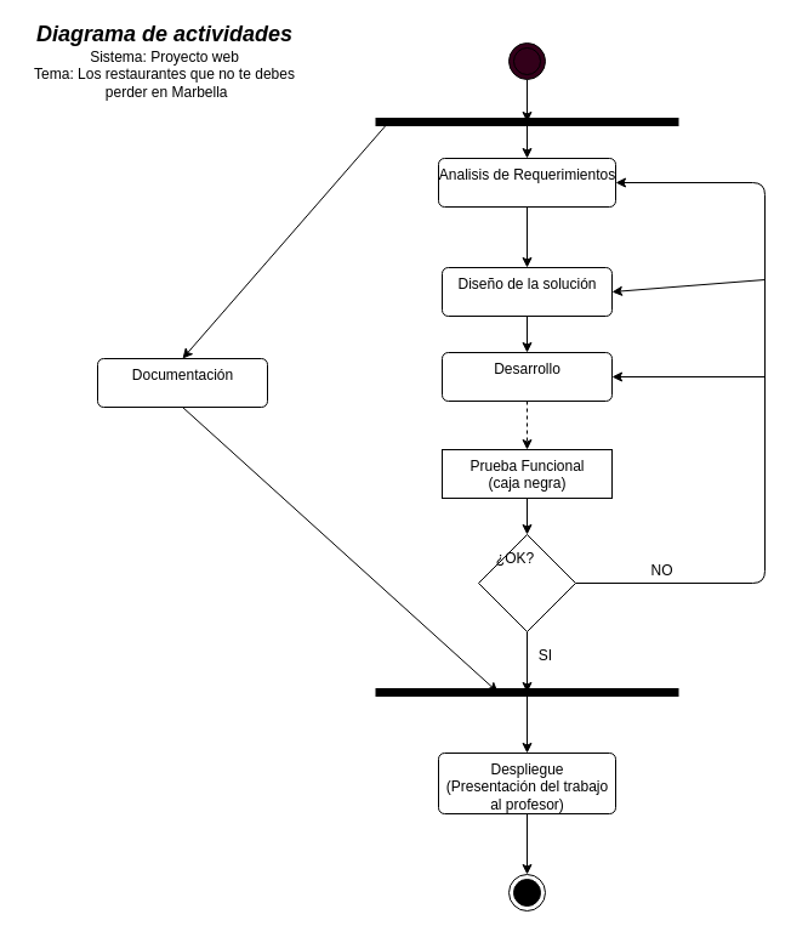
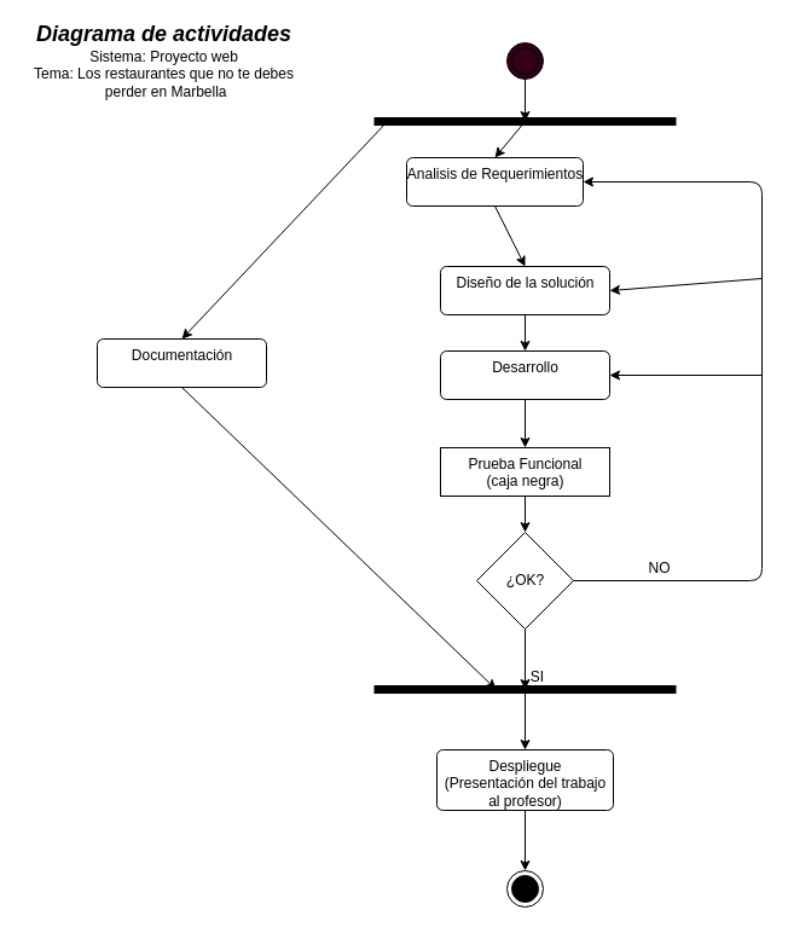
  <mxCell id="0" />
  <mxCell id="1" parent="0" />
  <mxCell id="2" value="" style="ellipse;shape=doubleEllipse;whiteSpace=wrap;html=1;fillColor=#33001A;" vertex="1" parent="1"><mxGeometry x="419" y="35" width="30" height="30" as="geometry" /></mxCell>
  <mxCell id="3" value="&lt;font style=&quot;font-size: 18px&quot;&gt;&lt;b&gt;&lt;i&gt;Diagrama de actividades&lt;/i&gt;&lt;/b&gt;&lt;/font&gt;&lt;br&gt;Sistema: Proyecto web&lt;br&gt;Tema: Los restaurantes que no te debes&lt;br&gt;&amp;nbsp;perder en Marbella" style="text;html=1;align=center;verticalAlign=middle;resizable=0;points=[];autosize=1;" vertex="1" parent="1"><mxGeometry y="20" width="230" height="60" as="geometry" x="20" /></mxCell>
- <mxCell id="4" value="Analisis de Requerimientos" style="html=1;align=center;verticalAlign=top;rounded=1;absoluteArcSize=1;arcSize=10;dashed=0;" vertex="1" parent="1"><mxGeometry x="361" y="130" width="146" height="40" as="geometry" /></mxCell>
+ <mxCell id="4" value="Analisis de Requerimientos" style="html=1;align=center;verticalAlign=top;rounded=1;absoluteArcSize=1;arcSize=10;dashed=0;" vertex="1" parent="1"><mxGeometry x="336" y="130" width="146" height="40" as="geometry" /></mxCell>
  <mxCell id="5" value="Diseño de la solución" style="html=1;align=center;verticalAlign=top;rounded=1;absoluteArcSize=1;arcSize=10;dashed=0;" vertex="1" parent="1"><mxGeometry x="364" y="220" width="140" height="40" as="geometry" /></mxCell>
  <mxCell id="6" value="Desarrollo&lt;br&gt;" style="html=1;align=center;verticalAlign=top;rounded=1;absoluteArcSize=1;arcSize=10;dashed=0;" vertex="1" parent="1"><mxGeometry x="364" y="290" width="140" height="40" as="geometry" /></mxCell>
  <mxCell id="7" value="Prueba Funcional&lt;br&gt;(caja negra)" style="html=1;align=center;verticalAlign=top;absoluteArcSize=1;arcSize=10;dashed=0;rounded=0;" vertex="1" parent="1"><mxGeometry x="364" y="370" width="140" height="40" as="geometry" /></mxCell>
  <mxCell id="8" value="" style="rhombus;whiteSpace=wrap;html=1;" vertex="1" parent="1"><mxGeometry x="394" y="440" width="80" height="80" as="geometry" /></mxCell>
  <mxCell id="9" value="" style="endArrow=classic;html=1;exitX=1;exitY=0.5;exitDx=0;exitDy=0;entryX=1;entryY=0.5;entryDx=0;entryDy=0;" edge="1" parent="1" source="8" target="4"><mxGeometry width="50" height="50" relative="1" as="geometry"><mxPoint x="550" y="520" as="sourcePoint" /><mxPoint x="600" y="470" as="targetPoint" /><Array as="points"><mxPoint x="630" y="480" /><mxPoint x="630" y="150" /></Array></mxGeometry></mxCell>
  <mxCell id="10" value="" style="endArrow=classic;html=1;entryX=1;entryY=0.5;entryDx=0;entryDy=0;" edge="1" parent="1" target="5"><mxGeometry width="50" height="50" relative="1" as="geometry"><mxPoint x="630" y="230" as="sourcePoint" /><mxPoint x="600" y="210" as="targetPoint" /></mxGeometry></mxCell>
  <mxCell id="11" value="" style="endArrow=classic;html=1;entryX=1;entryY=0.5;entryDx=0;entryDy=0;" edge="1" parent="1" target="6"><mxGeometry width="50" height="50" relative="1" as="geometry"><mxPoint x="630" y="310" as="sourcePoint" /><mxPoint x="580" y="280" as="targetPoint" /></mxGeometry></mxCell>
  <mxCell id="12" value="Despliegue&lt;br&gt;(Presentación del trabajo&lt;br&gt;al profesor)" style="html=1;align=center;verticalAlign=top;rounded=1;absoluteArcSize=1;arcSize=10;dashed=0;" vertex="1" parent="1"><mxGeometry x="361" y="620" width="146" height="50" as="geometry" /></mxCell>
  <mxCell id="13" value="" style="endArrow=classic;html=1;exitX=0.5;exitY=1;exitDx=0;exitDy=0;entryX=0.5;entryY=0;entryDx=0;entryDy=0;" edge="1" parent="1" source="4" target="5"><mxGeometry width="50" height="50" relative="1" as="geometry"><mxPoint x="300" y="250" as="sourcePoint" /><mxPoint x="350" y="200" as="targetPoint" /></mxGeometry></mxCell>
  <mxCell id="14" value="" style="endArrow=classic;html=1;entryX=0.5;entryY=0;entryDx=0;entryDy=0;exitX=0.5;exitY=1;exitDx=0;exitDy=0;" edge="1" parent="1" source="5" target="6"><mxGeometry width="50" height="50" relative="1" as="geometry"><mxPoint x="290" y="310" as="sourcePoint" /><mxPoint x="340" y="260" as="targetPoint" /></mxGeometry></mxCell>
- <mxCell id="15" value="" style="endArrow=classic;html=1;entryX=0.5;entryY=0;entryDx=0;entryDy=0;exitX=0.5;exitY=1;exitDx=0;exitDy=0;dashed=1;" edge="1" parent="1" source="6" target="7"><mxGeometry width="50" height="50" relative="1" as="geometry"><mxPoint x="311" y="370" as="sourcePoint" /><mxPoint x="361" y="320" as="targetPoint" /></mxGeometry></mxCell>
+ <mxCell id="15" value="" style="endArrow=classic;html=1;entryX=0.5;entryY=0;entryDx=0;entryDy=0;exitX=0.5;exitY=1;exitDx=0;exitDy=0;" edge="1" parent="1" source="6" target="7"><mxGeometry width="50" height="50" relative="1" as="geometry"><mxPoint x="311" y="370" as="sourcePoint" /><mxPoint x="361" y="320" as="targetPoint" /></mxGeometry></mxCell>
  <mxCell id="16" value="" style="endArrow=classic;html=1;entryX=0.5;entryY=0;entryDx=0;entryDy=0;exitX=0.5;exitY=1;exitDx=0;exitDy=0;" edge="1" parent="1" source="7" target="8"><mxGeometry width="50" height="50" relative="1" as="geometry"><mxPoint x="300" y="490" as="sourcePoint" /><mxPoint x="350" y="440" as="targetPoint" /></mxGeometry></mxCell>
  <mxCell id="17" value="" style="endArrow=classic;html=1;exitX=0.5;exitY=1;exitDx=0;exitDy=0;" edge="1" parent="1" source="8"><mxGeometry width="50" height="50" relative="1" as="geometry"><mxPoint x="300" y="550" as="sourcePoint" /><mxPoint x="434" y="570" as="targetPoint" /></mxGeometry></mxCell>
  <mxCell id="18" value="" style="endArrow=none;html=1;strokeWidth=7;startArrow=none;startFill=0;" edge="1" parent="1"><mxGeometry width="50" height="50" relative="1" as="geometry"><mxPoint x="309" y="100" as="sourcePoint" /><mxPoint x="559" y="100" as="targetPoint" /></mxGeometry></mxCell>
  <mxCell id="19" value="" style="endArrow=classic;html=1;strokeWidth=1;exitX=0.5;exitY=1;exitDx=0;exitDy=0;" edge="1" parent="1" source="2"><mxGeometry width="50" height="50" relative="1" as="geometry"><mxPoint x="314" y="65" as="sourcePoint" /><mxPoint x="434" y="100" as="targetPoint" /></mxGeometry></mxCell>
  <mxCell id="20" value="" style="endArrow=classic;html=1;strokeWidth=1;entryX=0.5;entryY=0;entryDx=0;entryDy=0;" edge="1" parent="1" target="4"><mxGeometry width="50" height="50" relative="1" as="geometry"><mxPoint x="434" y="100" as="sourcePoint" /><mxPoint x="350" y="110" as="targetPoint" /></mxGeometry></mxCell>
- <mxCell id="21" value="Documentación" style="html=1;align=center;verticalAlign=top;rounded=1;absoluteArcSize=1;arcSize=10;dashed=0;" vertex="1" parent="1"><mxGeometry x="80" y="295" width="140" height="40" as="geometry" /></mxCell>
+ <mxCell id="21" value="Documentación" style="html=1;align=center;verticalAlign=top;rounded=1;absoluteArcSize=1;arcSize=10;dashed=0;" vertex="1" parent="1"><mxGeometry x="80" y="280" width="140" height="40" as="geometry" /></mxCell>
  <mxCell id="22" value="" style="endArrow=classic;html=1;strokeWidth=1;entryX=0.5;entryY=0;entryDx=0;entryDy=0;" edge="1" parent="1" target="21"><mxGeometry width="50" height="50" relative="1" as="geometry"><mxPoint x="320" y="100" as="sourcePoint" /><mxPoint x="210" y="210" as="targetPoint" /></mxGeometry></mxCell>
  <mxCell id="23" value="" style="endArrow=none;html=1;strokeWidth=7;startArrow=none;startFill=0;" edge="1" parent="1"><mxGeometry width="50" height="50" relative="1" as="geometry"><mxPoint x="309" y="570" as="sourcePoint" /><mxPoint x="559" y="570" as="targetPoint" /></mxGeometry></mxCell>
  <mxCell id="24" value="" style="endArrow=classic;html=1;strokeWidth=1;exitX=0.5;exitY=1;exitDx=0;exitDy=0;" edge="1" parent="1" source="21"><mxGeometry width="50" height="50" relative="1" as="geometry"><mxPoint x="170" y="430" as="sourcePoint" /><mxPoint x="410" y="570" as="targetPoint" /></mxGeometry></mxCell>
  <mxCell id="25" value="" style="endArrow=classic;html=1;strokeWidth=1;entryX=0.5;entryY=0;entryDx=0;entryDy=0;" edge="1" parent="1" target="12"><mxGeometry width="50" height="50" relative="1" as="geometry"><mxPoint x="434" y="570" as="sourcePoint" /><mxPoint x="600" y="610" as="targetPoint" /></mxGeometry></mxCell>
  <mxCell id="26" value="" style="ellipse;html=1;shape=endState;fillColor=#000000;strokeColor=#000000;" vertex="1" parent="1"><mxGeometry x="419" y="720" width="30" height="30" as="geometry" /></mxCell>
  <mxCell id="27" value="" style="endArrow=classic;html=1;strokeWidth=1;entryX=0.5;entryY=0;entryDx=0;entryDy=0;exitX=0.5;exitY=1;exitDx=0;exitDy=0;" edge="1" parent="1" source="12" target="26"><mxGeometry width="50" height="50" relative="1" as="geometry"><mxPoint x="270" y="720" as="sourcePoint" /><mxPoint x="320" y="670" as="targetPoint" /></mxGeometry></mxCell>
- <mxCell id="28" value="¿OK?" style="text;html=1;align=center;verticalAlign=middle;resizable=0;points=[];autosize=1;" vertex="1" parent="1"><mxGeometry x="399" y="450" width="50" height="20" as="geometry" /></mxCell>
+ <mxCell id="28" value="¿OK?" style="text;html=1;align=center;verticalAlign=middle;resizable=0;points=[];autosize=1;" vertex="1" parent="1"><mxGeometry x="409" y="470" width="50" height="20" as="geometry" /></mxCell>
  <mxCell id="29" value="NO" style="text;html=1;align=center;verticalAlign=middle;resizable=0;points=[];autosize=1;" vertex="1" parent="1"><mxGeometry x="530" y="460" width="30" height="20" as="geometry" /></mxCell>
- <mxCell id="30" value="SI" style="text;html=1;align=center;verticalAlign=middle;resizable=0;points=[];autosize=1;" vertex="1" parent="1"><mxGeometry x="434" y="530" width="30" height="20" as="geometry" /></mxCell>
+ <mxCell id="30" value="SI" style="text;html=1;align=center;verticalAlign=middle;resizable=0;points=[];autosize=1;" vertex="1" parent="1"><mxGeometry x="429" y="550" width="30" height="20" as="geometry" /></mxCell>
